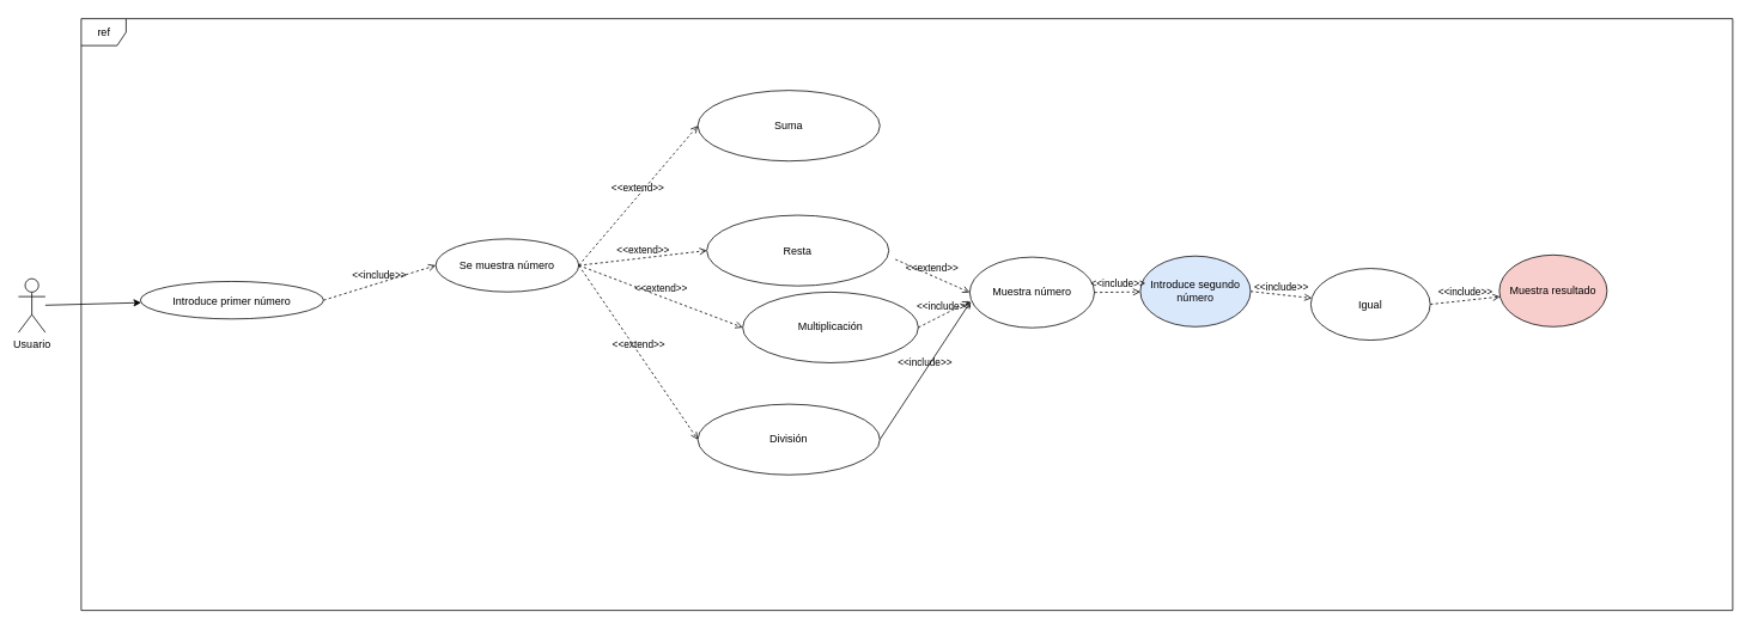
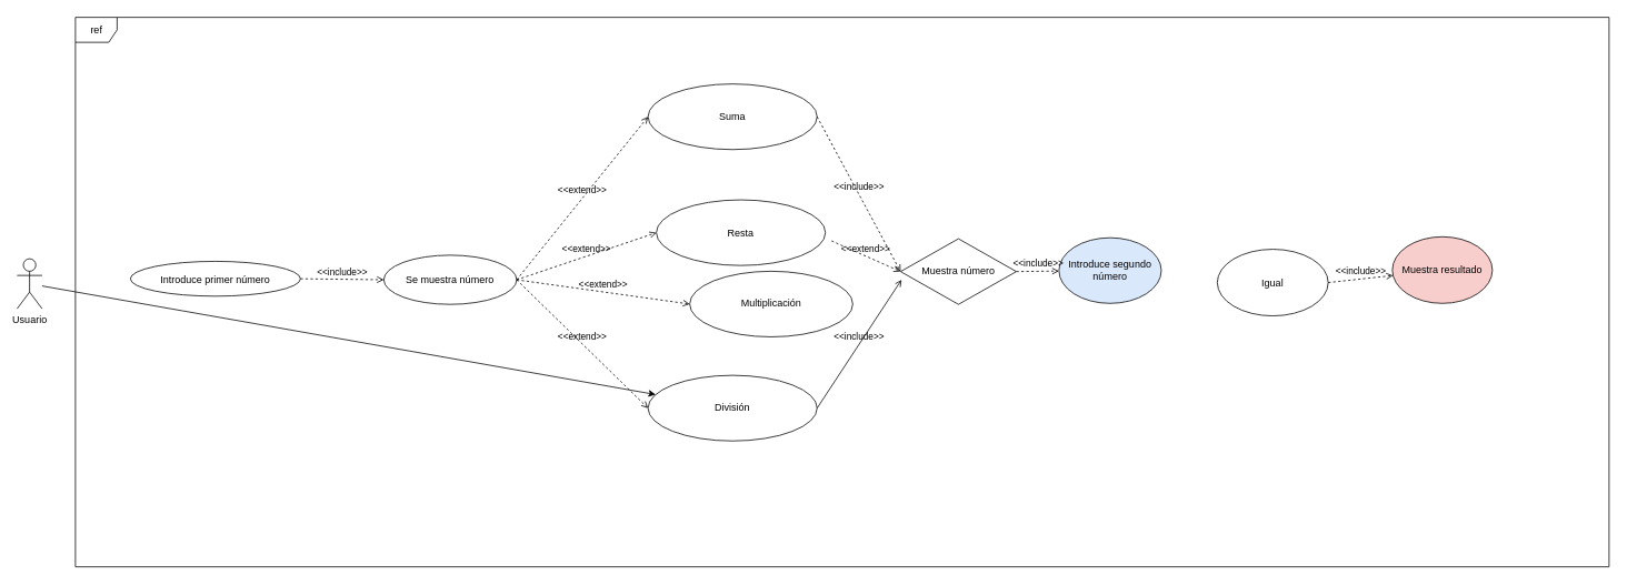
  <mxCell id="0" />
  <mxCell id="1" parent="0" />
- <mxCell id="2" style="edgeStyle=none;html=1;" edge="1" parent="1" source="3" target="5"><mxGeometry relative="1" as="geometry" /></mxCell>
+ <mxCell id="2" style="edgeStyle=none;html=1;" edge="1" parent="1" source="3" target="10"><mxGeometry relative="1" as="geometry" /></mxCell>
  <mxCell id="3" value="Usuario&lt;br&gt;" style="shape=umlActor;verticalLabelPosition=bottom;verticalAlign=top;html=1;" vertex="1" parent="1"><mxGeometry x="20" y="310" width="30" height="60" as="geometry" /></mxCell>
  <mxCell id="4" value="ref" style="shape=umlFrame;tabPosition=left;html=1;boundedLbl=1;labelInHeader=1;width=50;height=30;" vertex="1" parent="1"><mxGeometry x="90" y="20" width="1840" height="660" as="geometry" /></mxCell>
  <mxCell id="5" value="Introduce primer número" style="ellipse;" vertex="1" parent="4"><mxGeometry x="65.92" y="293.06" width="204.08" height="41.87" as="geometry" /></mxCell>
- <mxCell id="6" value="Se muestra número" style="ellipse;whiteSpace=wrap;html=1;" vertex="1" parent="4"><mxGeometry x="394.999" y="245.67" width="159.393" height="59.1" as="geometry" /></mxCell>
+ <mxCell id="6" value="Se muestra número" style="ellipse;whiteSpace=wrap;html=1;" vertex="1" parent="4"><mxGeometry x="369.999" y="285.67" width="159.393" height="59.1" as="geometry" /></mxCell>
  <mxCell id="7" value="Suma" style="ellipse;whiteSpace=wrap;html=1;" vertex="1" parent="4"><mxGeometry x="686.998" y="80" width="202.843" height="78.81" as="geometry" /></mxCell>
  <mxCell id="8" value="Resta" style="ellipse;whiteSpace=wrap;html=1;" vertex="1" parent="4"><mxGeometry x="696.998" y="219.25" width="202.843" height="78.81" as="geometry" /></mxCell>
  <mxCell id="9" value="Multiplicación" style="ellipse;whiteSpace=wrap;html=1;" vertex="1" parent="4"><mxGeometry x="737.003" y="305" width="195.639" height="78.81" as="geometry" /></mxCell>
  <mxCell id="10" value="División" style="ellipse;whiteSpace=wrap;html=1;" vertex="1" parent="4"><mxGeometry x="686.998" y="430" width="202.843" height="78.81" as="geometry" /></mxCell>
  <mxCell id="11" value="&amp;lt;&amp;lt;extend&amp;gt;&amp;gt;" style="html=1;verticalAlign=bottom;labelBackgroundColor=none;endArrow=open;endFill=0;dashed=1;exitX=1;exitY=0.5;exitDx=0;exitDy=0;entryX=0;entryY=0.5;entryDx=0;entryDy=0;" edge="1" parent="4" source="6" target="7"><mxGeometry width="160" relative="1" as="geometry"><mxPoint x="429.873" y="325.075" as="sourcePoint" /><mxPoint x="728.914" y="325.075" as="targetPoint" /></mxGeometry></mxCell>
  <mxCell id="12" value="&amp;lt;&amp;lt;extend&amp;gt;&amp;gt;" style="html=1;verticalAlign=bottom;labelBackgroundColor=none;endArrow=open;endFill=0;dashed=1;exitX=1;exitY=0.5;exitDx=0;exitDy=0;entryX=0;entryY=0.5;entryDx=0;entryDy=0;" edge="1" parent="4" source="6" target="9"><mxGeometry width="160" relative="1" as="geometry"><mxPoint x="429.873" y="325.075" as="sourcePoint" /><mxPoint x="728.914" y="325.075" as="targetPoint" /></mxGeometry></mxCell>
  <mxCell id="13" value="&amp;lt;&amp;lt;extend&amp;gt;&amp;gt;" style="html=1;verticalAlign=bottom;labelBackgroundColor=none;endArrow=open;endFill=0;dashed=1;exitX=1;exitY=0.5;exitDx=0;exitDy=0;entryX=0;entryY=0.5;entryDx=0;entryDy=0;" edge="1" parent="4" source="6" target="10"><mxGeometry width="160" relative="1" as="geometry"><mxPoint x="429.873" y="325.075" as="sourcePoint" /><mxPoint x="728.914" y="325.075" as="targetPoint" /></mxGeometry></mxCell>
  <mxCell id="14" value="&amp;lt;&amp;lt;extend&amp;gt;&amp;gt;" style="html=1;verticalAlign=bottom;labelBackgroundColor=none;endArrow=open;endFill=0;dashed=1;exitX=1;exitY=0.5;exitDx=0;exitDy=0;entryX=0;entryY=0.5;entryDx=0;entryDy=0;" edge="1" parent="4" source="6" target="8"><mxGeometry width="160" relative="1" as="geometry"><mxPoint x="1237.066" y="334.925" as="sourcePoint" /><mxPoint x="1578.325" y="334.925" as="targetPoint" /></mxGeometry></mxCell>
- <mxCell id="15" value="Muestra número" style="ellipse;whiteSpace=wrap;html=1;" vertex="1" parent="4"><mxGeometry x="989.995" y="265.96" width="138.842" height="78.81" as="geometry" /></mxCell>
+ <mxCell id="15" value="Muestra número" style="rhombus;whiteSpace=wrap;html=1;" vertex="1" parent="4"><mxGeometry x="989.995" y="265.96" width="138.842" height="78.81" as="geometry" /></mxCell>
+ <mxCell id="16" value="&amp;lt;&amp;lt;include&amp;gt;&amp;gt;" style="html=1;verticalAlign=bottom;labelBackgroundColor=none;endArrow=open;endFill=0;dashed=1;exitX=1;exitY=0.5;exitDx=0;exitDy=0;entryX=0;entryY=0.5;entryDx=0;entryDy=0;" edge="1" parent="4" source="7" target="15"><mxGeometry width="160" relative="1" as="geometry"><mxPoint x="1050.489" y="325.075" as="sourcePoint" /><mxPoint x="1321.583" y="325.075" as="targetPoint" /></mxGeometry></mxCell>
  <mxCell id="17" value="&amp;lt;&amp;lt;extend&amp;gt;&amp;gt;" style="html=1;verticalAlign=bottom;labelBackgroundColor=none;endArrow=open;endFill=0;dashed=1;exitX=1.036;exitY=0.625;exitDx=0;exitDy=0;exitPerimeter=0;entryX=0;entryY=0.5;entryDx=0;entryDy=0;" edge="1" parent="4" source="8" target="15"><mxGeometry width="160" relative="1" as="geometry"><mxPoint x="1050.489" y="325.075" as="sourcePoint" /><mxPoint x="1321.583" y="325.075" as="targetPoint" /></mxGeometry></mxCell>
- <mxCell id="18" value="&amp;lt;&amp;lt;include&amp;gt;&amp;gt;" style="html=1;verticalAlign=bottom;labelBackgroundColor=none;endArrow=open;endFill=0;dashed=1;exitX=1;exitY=0.5;exitDx=0;exitDy=0;entryX=0;entryY=0.625;entryDx=0;entryDy=0;entryPerimeter=0;" edge="1" parent="4" source="9" target="15"><mxGeometry width="160" relative="1" as="geometry"><mxPoint x="1050.489" y="325.075" as="sourcePoint" /><mxPoint x="1321.583" y="325.075" as="targetPoint" /></mxGeometry></mxCell>
  <mxCell id="19" value="&amp;lt;&amp;lt;include&amp;gt;&amp;gt;" style="html=1;verticalAlign=bottom;labelBackgroundColor=none;endArrow=open;endFill=0;dashed=0;exitX=1;exitY=0.5;exitDx=0;exitDy=0;entryX=0.008;entryY=0.625;entryDx=0;entryDy=0;entryPerimeter=0;" edge="1" parent="4" source="10" target="15"><mxGeometry width="160" relative="1" as="geometry"><mxPoint x="1050.489" y="325.075" as="sourcePoint" /><mxPoint x="1321.583" y="325.075" as="targetPoint" /></mxGeometry></mxCell>
  <mxCell id="20" value="Introduce segundo número" style="ellipse;whiteSpace=wrap;html=1;fillColor=#dae8fc;" vertex="1" parent="4"><mxGeometry x="1180.0" y="264.77" width="122.826" height="78.81" as="geometry" /></mxCell>
  <mxCell id="21" value="&amp;lt;&amp;lt;include&amp;gt;&amp;gt;" style="html=1;verticalAlign=bottom;labelBackgroundColor=none;endArrow=open;endFill=0;dashed=1;exitX=1;exitY=0.5;exitDx=0;exitDy=0;" edge="1" parent="4" source="15" target="20"><mxGeometry width="160" relative="1" as="geometry"><mxPoint x="771.176" y="325.075" as="sourcePoint" /><mxPoint x="1434.118" y="305.373" as="targetPoint" /></mxGeometry></mxCell>
  <mxCell id="22" value="&amp;lt;&amp;lt;include&amp;gt;&amp;gt;" style="html=1;verticalAlign=bottom;labelBackgroundColor=none;endArrow=open;endFill=0;dashed=1;exitX=1;exitY=0.5;exitDx=0;exitDy=0;entryX=0;entryY=0.5;entryDx=0;entryDy=0;" edge="1" parent="4" source="5" target="6"><mxGeometry width="160" relative="1" as="geometry"><mxPoint x="389.489" y="340" as="sourcePoint" /><mxPoint x="590.949" y="329" as="targetPoint" /></mxGeometry></mxCell>
  <mxCell id="23" value="Igual" style="ellipse;whiteSpace=wrap;html=1;" vertex="1" parent="4"><mxGeometry x="1369.998" y="278.58" width="133.012" height="80" as="geometry" /></mxCell>
- <mxCell id="24" value="&amp;lt;&amp;lt;include&amp;gt;&amp;gt;" style="html=1;verticalAlign=bottom;labelBackgroundColor=none;endArrow=open;endFill=0;dashed=1;exitX=1;exitY=0.5;exitDx=0;exitDy=0;" edge="1" parent="4" source="20" target="23"><mxGeometry width="160" relative="1" as="geometry"><mxPoint x="1186.024" y="330" as="sourcePoint" /><mxPoint x="1363.373" y="330" as="targetPoint" /></mxGeometry></mxCell>
  <mxCell id="25" value="Muestra resultado" style="ellipse;whiteSpace=wrap;html=1;fillColor=#f8cecc;" vertex="1" parent="4"><mxGeometry x="1580" y="263.58" width="120" height="80" as="geometry" /></mxCell>
  <mxCell id="26" value="&amp;lt;&amp;lt;include&amp;gt;&amp;gt;" style="html=1;verticalAlign=bottom;labelBackgroundColor=none;endArrow=open;endFill=0;dashed=1;exitX=1;exitY=0.5;exitDx=0;exitDy=0;" edge="1" parent="4" source="23" target="25"><mxGeometry width="160" relative="1" as="geometry"><mxPoint x="1070" y="330" as="sourcePoint" /><mxPoint x="1230" y="330" as="targetPoint" /></mxGeometry></mxCell>
